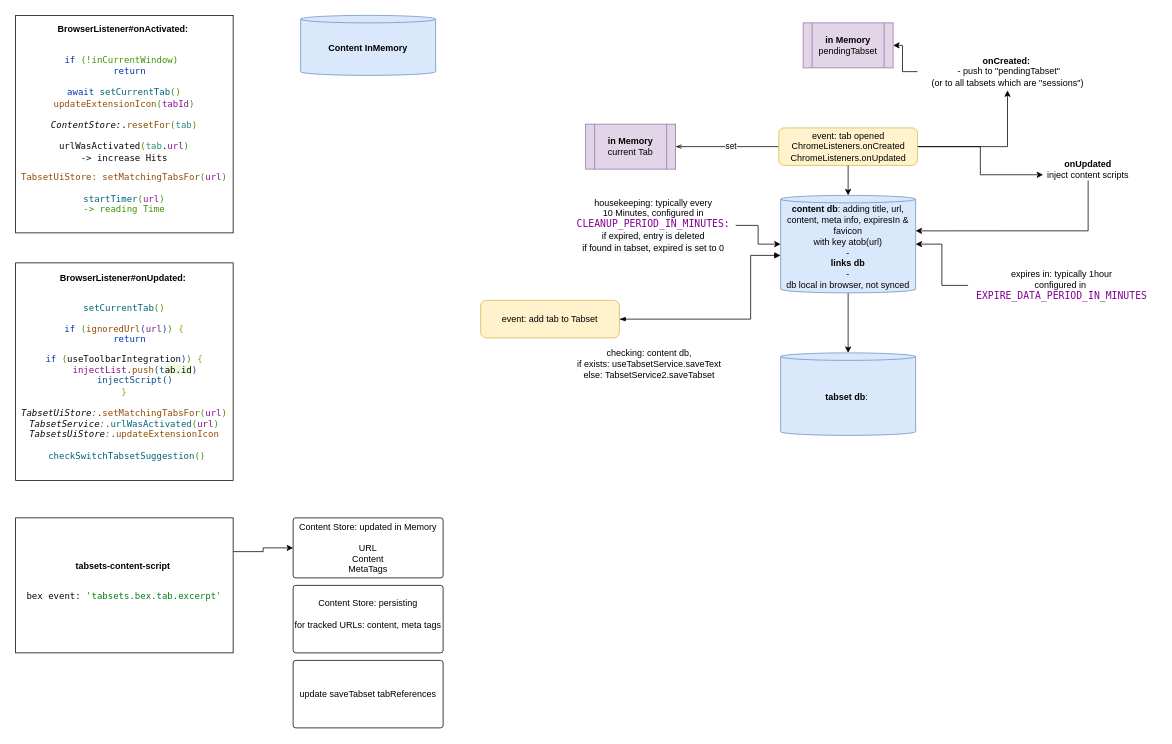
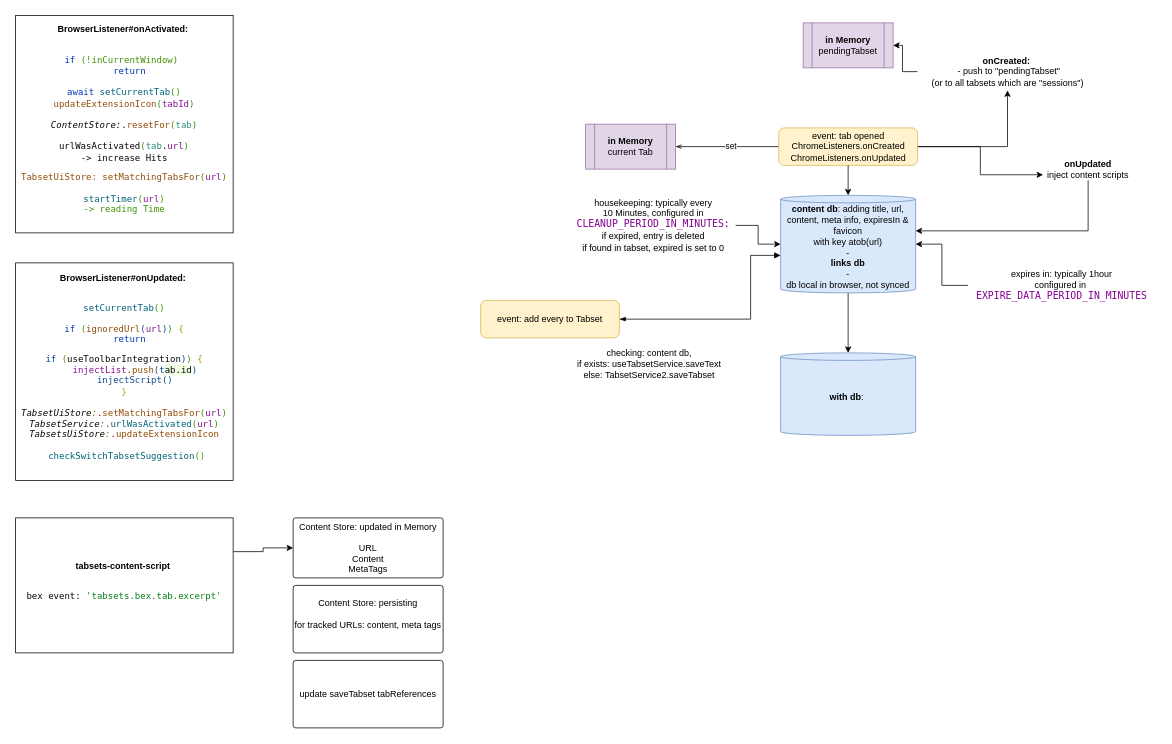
  <mxCell id="0" />
  <mxCell id="1" parent="0" />
  <mxCell id="2" style="edgeStyle=orthogonalEdgeStyle;rounded=0;orthogonalLoop=1;jettySize=auto;html=1;exitX=0;exitY=0.5;exitDx=0;exitDy=0;entryX=1;entryY=0.5;entryDx=0;entryDy=0;strokeColor=default;endArrow=openThin;endFill=0;" parent="1" source="6" target="16" edge="1"><mxGeometry relative="1" as="geometry" /></mxCell>
  <mxCell id="3" value="set" style="edgeLabel;html=1;align=center;verticalAlign=middle;resizable=0;points=[];" parent="2" vertex="1" connectable="0"><mxGeometry x="-0.069" y="-1" relative="1" as="geometry"><mxPoint as="offset" /></mxGeometry></mxCell>
  <mxCell id="4" style="edgeStyle=orthogonalEdgeStyle;rounded=0;orthogonalLoop=1;jettySize=auto;html=1;exitX=1;exitY=0.5;exitDx=0;exitDy=0;entryX=0.5;entryY=1;entryDx=0;entryDy=0;" parent="1" source="6" target="20" edge="1"><mxGeometry relative="1" as="geometry" /></mxCell>
  <mxCell id="5" style="edgeStyle=orthogonalEdgeStyle;rounded=0;orthogonalLoop=1;jettySize=auto;html=1;entryX=0;entryY=0.75;entryDx=0;entryDy=0;" parent="1" source="6" target="23" edge="1"><mxGeometry relative="1" as="geometry" /></mxCell>
  <mxCell id="6" value="event: tab opened&lt;br&gt;ChromeListeners.onCreated&lt;br&gt;ChromeListeners.onUpdated" style="rounded=1;whiteSpace=wrap;html=1;fillColor=#fff2cc;strokeColor=#d6b656;" parent="1" vertex="1"><mxGeometry x="1037.5" y="170" width="185" height="50" as="geometry" /></mxCell>
  <mxCell id="7" style="edgeStyle=orthogonalEdgeStyle;rounded=0;orthogonalLoop=1;jettySize=auto;html=1;entryX=0.5;entryY=0;entryDx=0;entryDy=0;entryPerimeter=0;" parent="1" source="8" target="15" edge="1"><mxGeometry relative="1" as="geometry" /></mxCell>
  <mxCell id="8" value="&lt;b&gt;content db&lt;/b&gt;: adding title, url, content, meta info, expiresIn &amp;amp; favicon&lt;br&gt;with key atob(url)&lt;br&gt;-&lt;br&gt;&lt;b&gt;links db&lt;/b&gt;&lt;br&gt;-&lt;br&gt;db local in browser, not synced" style="shape=cylinder3;whiteSpace=wrap;html=1;boundedLbl=1;backgroundOutline=1;size=5;fillColor=#dae8fc;strokeColor=#6c8ebf;" parent="1" vertex="1"><mxGeometry x="1040" y="260" width="180" height="130" as="geometry" /></mxCell>
  <mxCell id="9" value="" style="endArrow=classic;html=1;rounded=0;entryX=0.5;entryY=0;entryDx=0;entryDy=0;entryPerimeter=0;" parent="1" source="6" target="8" edge="1"><mxGeometry width="50" height="50" relative="1" as="geometry"><mxPoint x="1040" y="330" as="sourcePoint" /><mxPoint x="1090" y="280" as="targetPoint" /></mxGeometry></mxCell>
  <mxCell id="10" style="edgeStyle=orthogonalEdgeStyle;rounded=0;orthogonalLoop=1;jettySize=auto;html=1;exitX=0;exitY=0.5;exitDx=0;exitDy=0;entryX=1;entryY=0.5;entryDx=0;entryDy=0;entryPerimeter=0;" parent="1" source="11" target="8" edge="1"><mxGeometry relative="1" as="geometry" /></mxCell>
  <mxCell id="11" value="expires in: typically 1hour&lt;br&gt;configured in&amp;nbsp;&lt;br&gt;&lt;div style=&quot;background-color: rgb(255, 255, 255); color: rgb(8, 8, 8); font-family: &amp;quot;JetBrains Mono&amp;quot;, monospace; font-size: 9.8pt;&quot;&gt;&lt;span style=&quot;color:#830091;&quot;&gt;EXPIRE_DATA_PERIOD_IN_MINUTES&lt;/span&gt;&lt;/div&gt;" style="text;html=1;strokeColor=none;fillColor=none;align=center;verticalAlign=middle;whiteSpace=wrap;rounded=0;" parent="1" vertex="1"><mxGeometry x="1290" y="340" width="250" height="80" as="geometry" /></mxCell>
  <mxCell id="12" style="edgeStyle=orthogonalEdgeStyle;rounded=0;orthogonalLoop=1;jettySize=auto;html=1;exitX=1;exitY=0.5;exitDx=0;exitDy=0;" parent="1" source="13" target="8" edge="1"><mxGeometry relative="1" as="geometry" /></mxCell>
  <mxCell id="13" value="housekeeping: typically every&lt;br&gt;10 Minutes, configured in&lt;br&gt;&lt;div style=&quot;background-color: rgb(255, 255, 255); color: rgb(8, 8, 8); font-family: &amp;quot;JetBrains Mono&amp;quot;, monospace; font-size: 9.8pt;&quot;&gt;&lt;span style=&quot;color:#830091;&quot;&gt;CLEANUP_PERIOD_IN_MINUTES:&lt;br&gt;&lt;/span&gt;&lt;span style=&quot;color: rgb(0, 0, 0); font-family: Helvetica; font-size: 12px; background-color: rgb(248, 249, 250);&quot;&gt;if expired, entry is deleted&lt;/span&gt;&lt;span style=&quot;color:#830091;&quot;&gt;&lt;br&gt;&lt;/span&gt;&lt;/div&gt;&lt;div style=&quot;background-color: rgb(255, 255, 255); color: rgb(8, 8, 8); font-family: &amp;quot;JetBrains Mono&amp;quot;, monospace; font-size: 9.8pt;&quot;&gt;&lt;span style=&quot;color: rgb(0, 0, 0); font-family: Helvetica; font-size: 12px; background-color: rgb(248, 249, 250);&quot;&gt;if found in tabset, expired is set to 0&lt;/span&gt;&lt;/div&gt;" style="text;html=1;strokeColor=none;fillColor=none;align=center;verticalAlign=middle;whiteSpace=wrap;rounded=0;" parent="1" vertex="1"><mxGeometry x="761" y="260" width="219" height="80" as="geometry" /></mxCell>
  <mxCell id="14" style="edgeStyle=orthogonalEdgeStyle;orthogonalLoop=1;jettySize=auto;html=1;exitX=1;exitY=0.5;exitDx=0;exitDy=0;strokeColor=default;rounded=0;endArrow=block;endFill=1;entryX=0;entryY=0;entryDx=0;entryDy=80;entryPerimeter=0;startArrow=blockThin;startFill=1;" parent="1" source="17" target="8" edge="1"><mxGeometry relative="1" as="geometry"><mxPoint x="1130.5" y="450" as="targetPoint" /><Array as="points"><mxPoint x="1000" y="425" /><mxPoint x="1000" y="340" /></Array></mxGeometry></mxCell>
- <mxCell id="15" value="&lt;b&gt;tabset db&lt;/b&gt;:&amp;nbsp;" style="shape=cylinder3;whiteSpace=wrap;html=1;boundedLbl=1;backgroundOutline=1;size=5;fillColor=#dae8fc;strokeColor=#6c8ebf;" parent="1" vertex="1"><mxGeometry x="1040" y="470" width="180" height="110" as="geometry" /></mxCell>
+ <mxCell id="15" value="&lt;b&gt;with db&lt;/b&gt;:&amp;nbsp;" style="shape=cylinder3;whiteSpace=wrap;html=1;boundedLbl=1;backgroundOutline=1;size=5;fillColor=#dae8fc;strokeColor=#6c8ebf;" parent="1" vertex="1"><mxGeometry x="1040" y="470" width="180" height="110" as="geometry" /></mxCell>
  <mxCell id="16" value="&lt;b&gt;in Memory&lt;/b&gt;&lt;br&gt;current Tab" style="shape=process;whiteSpace=wrap;html=1;backgroundOutline=1;fillColor=#e1d5e7;strokeColor=#9673a6;" parent="1" vertex="1"><mxGeometry x="780" y="165" width="120" height="60" as="geometry" /></mxCell>
- <mxCell id="17" value="event: add tab to Tabset" style="rounded=1;whiteSpace=wrap;html=1;fillColor=#fff2cc;strokeColor=#d6b656;" parent="1" vertex="1"><mxGeometry x="640" y="400" width="185" height="50" as="geometry" /></mxCell>
+ <mxCell id="17" value="event: add every to Tabset" style="rounded=1;whiteSpace=wrap;html=1;fillColor=#fff2cc;strokeColor=#d6b656;" parent="1" vertex="1"><mxGeometry x="640" y="400" width="185" height="50" as="geometry" /></mxCell>
  <mxCell id="18" value="checking: content db, &lt;br&gt;if exists: useTabsetService.saveText&lt;br&gt;else: TabsetService2.saveTabset" style="text;html=1;strokeColor=none;fillColor=none;align=center;verticalAlign=middle;whiteSpace=wrap;rounded=0;" parent="1" vertex="1"><mxGeometry x="750" y="470" width="230" height="30" as="geometry" /></mxCell>
  <mxCell id="19" style="edgeStyle=orthogonalEdgeStyle;rounded=0;orthogonalLoop=1;jettySize=auto;html=1;entryX=1;entryY=0.5;entryDx=0;entryDy=0;" parent="1" source="20" target="21" edge="1"><mxGeometry relative="1" as="geometry" /></mxCell>
  <mxCell id="20" value="&lt;b&gt;onCreated:&amp;nbsp;&lt;br&gt;&lt;/b&gt;&amp;nbsp;- push to &quot;pendingTabset&quot;&lt;br&gt;(or to all tabsets which are &quot;sessions&quot;)" style="text;html=1;strokeColor=none;fillColor=none;align=center;verticalAlign=middle;whiteSpace=wrap;rounded=0;" parent="1" vertex="1"><mxGeometry x="1222.5" y="70" width="240" height="50" as="geometry" /></mxCell>
  <mxCell id="21" value="&lt;b&gt;in Memory&lt;br&gt;&lt;/b&gt;pendingTabset" style="shape=process;whiteSpace=wrap;html=1;backgroundOutline=1;fillColor=#e1d5e7;strokeColor=#9673a6;" parent="1" vertex="1"><mxGeometry x="1070" y="30" width="120" height="60" as="geometry" /></mxCell>
  <mxCell id="22" style="edgeStyle=orthogonalEdgeStyle;rounded=0;orthogonalLoop=1;jettySize=auto;html=1;entryX=1;entryY=0.364;entryDx=0;entryDy=0;entryPerimeter=0;exitX=0.5;exitY=1;exitDx=0;exitDy=0;" parent="1" source="23" target="8" edge="1"><mxGeometry relative="1" as="geometry" /></mxCell>
  <mxCell id="23" value="&lt;b&gt;onUpdated&lt;/b&gt;&lt;br&gt;inject content scripts" style="text;html=1;strokeColor=none;fillColor=none;align=center;verticalAlign=middle;whiteSpace=wrap;rounded=0;" parent="1" vertex="1"><mxGeometry x="1390" y="210" width="120" height="30" as="geometry" /></mxCell>
  <mxCell id="24" style="edgeStyle=orthogonalEdgeStyle;rounded=0;orthogonalLoop=1;jettySize=auto;html=1;exitX=1;exitY=0.25;exitDx=0;exitDy=0;entryX=0;entryY=0.5;entryDx=0;entryDy=0;" edge="1" parent="1" source="25" target="28"><mxGeometry relative="1" as="geometry" /></mxCell>
  <mxCell id="25" value="&lt;b&gt;tabsets-content-script&amp;nbsp;&lt;br&gt;&lt;/b&gt;&amp;nbsp;&lt;div&gt;&lt;div style=&quot;background-color: rgb(255, 255, 255); color: rgb(8, 8, 8);&quot;&gt;&lt;pre style=&quot;font-family: &amp;quot;JetBrains Mono&amp;quot;, monospace;&quot;&gt;&lt;font&gt;bex &lt;/font&gt;event&lt;span style=&quot;color: rgb(8, 8, 8); background-color: light-dark(rgb(255, 255, 255), rgb(18, 18, 18)); white-space: normal;&quot;&gt;:&amp;nbsp;&lt;/span&gt;&lt;span style=&quot;background-color: light-dark(rgb(255, 255, 255), rgb(18, 18, 18)); white-space: normal; color: rgb(6, 125, 23);&quot;&gt;'tabsets.bex.tab.excerpt'&lt;/span&gt;&lt;/pre&gt;&lt;/div&gt;&lt;/div&gt;" style="rounded=0;whiteSpace=wrap;html=1;" vertex="1" parent="1"><mxGeometry x="20" y="690" width="290" height="180" as="geometry" /></mxCell>
  <mxCell id="26" value="&lt;b&gt;BrowserListener#onActivated:&amp;nbsp;&lt;br&gt;&lt;/b&gt;&amp;nbsp;&lt;div&gt;&lt;div style=&quot;background-color: rgb(255, 255, 255); color: rgb(8, 8, 8);&quot;&gt;&lt;pre style=&quot;font-family: &amp;quot;JetBrains Mono&amp;quot;, monospace;&quot;&gt;&lt;span style=&quot;color: rgb(0, 51, 179);&quot;&gt;if &lt;/span&gt;&lt;span style=&quot;color: rgb(63, 145, 1);&quot;&gt;(&lt;/span&gt;&lt;span style=&quot;color: rgb(63, 145, 1);&quot;&gt;&lt;font&gt;!inCurrentWindow&lt;/font&gt;&lt;/span&gt;&lt;span style=&quot;color: rgb(63, 145, 1);&quot;&gt;) &lt;/span&gt;&lt;span style=&quot;color: rgb(188, 11, 162);&quot;&gt;&lt;br&gt;&lt;/span&gt;&lt;span style=&quot;color: rgb(188, 11, 162);&quot;&gt;  &lt;/span&gt;&lt;span style=&quot;color: rgb(0, 51, 179);&quot;&gt;return&lt;br&gt;&lt;/span&gt;&lt;span style=&quot;color: rgb(188, 11, 162);&quot;&gt;&lt;br&gt;&lt;/span&gt;&lt;span style=&quot;color: rgb(0, 51, 179);&quot;&gt;await &lt;/span&gt;&lt;span style=&quot;color: rgb(0, 98, 122);&quot;&gt;setCurrentTab&lt;/span&gt;&lt;span style=&quot;color: rgb(63, 145, 1);&quot;&gt;()&lt;br&gt;&lt;/span&gt;&lt;span style=&quot;color: rgb(145, 76, 7);&quot;&gt;updateExtensionIcon&lt;/span&gt;&lt;span style=&quot;color: rgb(63, 145, 1);&quot;&gt;(&lt;/span&gt;&lt;span style=&quot;color: rgb(135, 16, 148);&quot;&gt;tabId&lt;/span&gt;&lt;span style=&quot;color: rgb(63, 145, 1);&quot;&gt;)&lt;br&gt;&lt;/span&gt;&lt;span style=&quot;color: rgb(140, 140, 140); font-style: italic;&quot;&gt;&lt;br&gt;&lt;/span&gt;&lt;font&gt;&lt;i&gt;ContentStore:&lt;/i&gt;&lt;/font&gt;&lt;font&gt;.&lt;/font&gt;&lt;span style=&quot;color: rgb(145, 76, 7);&quot;&gt;resetFor&lt;/span&gt;&lt;span style=&quot;color: rgb(63, 145, 1);&quot;&gt;(&lt;/span&gt;&lt;span style=&quot;color: rgb(42, 140, 124);&quot;&gt;tab&lt;/span&gt;&lt;span style=&quot;color: rgb(63, 145, 1);&quot;&gt;)&lt;br&gt;&lt;/span&gt;&lt;br&gt;urlWasActivated&lt;span style=&quot;background-color: light-dark(rgb(255, 255, 255), rgb(18, 18, 18)); white-space: normal; color: rgb(63, 145, 1);&quot;&gt;(&lt;/span&gt;&lt;span style=&quot;background-color: light-dark(rgb(255, 255, 255), rgb(18, 18, 18)); white-space: normal; color: rgb(42, 140, 124);&quot;&gt;tab&lt;/span&gt;&lt;font style=&quot;background-color: light-dark(rgb(255, 255, 255), rgb(18, 18, 18)); white-space: normal;&quot;&gt;.&lt;/font&gt;&lt;span style=&quot;background-color: light-dark(rgb(255, 255, 255), rgb(18, 18, 18)); white-space: normal; color: rgb(135, 16, 148);&quot;&gt;url&lt;/span&gt;&lt;span style=&quot;background-color: light-dark(rgb(255, 255, 255), rgb(18, 18, 18)); white-space: normal; color: rgb(63, 145, 1);&quot;&gt;)&lt;br&gt;&lt;/span&gt;-&amp;gt; increase Hits&lt;/pre&gt;&lt;pre style=&quot;font-family: &amp;quot;JetBrains Mono&amp;quot;, monospace;&quot;&gt;&lt;span style=&quot;color: rgb(145, 76, 7);&quot;&gt;TabsetUiStore: setMatchingTabsFor&lt;/span&gt;&lt;span style=&quot;color: rgb(63, 145, 1);&quot;&gt;(&lt;/span&gt;&lt;span style=&quot;color: rgb(135, 16, 148);&quot;&gt;url&lt;/span&gt;&lt;span style=&quot;color: rgb(63, 145, 1);&quot;&gt;)&lt;/span&gt;&lt;span style=&quot;color: rgb(63, 145, 1);&quot;&gt;&lt;br&gt;&lt;/span&gt;&lt;span style=&quot;color: rgb(0, 98, 122);&quot;&gt;&lt;br&gt;startTimer&lt;/span&gt;&lt;span style=&quot;color: rgb(63, 145, 1);&quot;&gt;(&lt;/span&gt;&lt;span style=&quot;color: rgb(135, 16, 148);&quot;&gt;url&lt;/span&gt;&lt;span style=&quot;color: rgb(63, 145, 1);&quot;&gt;)&lt;br&gt;-&amp;gt; reading Time&lt;/span&gt;&lt;/pre&gt;&lt;/div&gt;&lt;/div&gt;" style="whiteSpace=wrap;html=1;aspect=fixed;" vertex="1" parent="1"><mxGeometry x="20" y="20" width="290" height="290" as="geometry" /></mxCell>
  <mxCell id="27" value="&lt;b&gt;BrowserListener#onUpdated:&amp;nbsp;&lt;br&gt;&lt;/b&gt;&amp;nbsp;&lt;div&gt;&lt;div style=&quot;background-color: rgb(255, 255, 255); color: rgb(8, 8, 8);&quot;&gt;&lt;pre style=&quot;color: light-dark(rgb(8, 8, 8), rgb(230, 230, 230)); font-family: &amp;quot;JetBrains Mono&amp;quot;, monospace;&quot;&gt;&lt;span style=&quot;color: rgb(0, 98, 122);&quot;&gt;setCurrentTab&lt;/span&gt;&lt;span style=&quot;color: rgb(63, 145, 1);&quot;&gt;()&lt;/span&gt;&lt;/pre&gt;&lt;pre style=&quot;color: light-dark(rgb(8, 8, 8), rgb(230, 230, 230)); font-family: &amp;quot;JetBrains Mono&amp;quot;, monospace;&quot;&gt;&lt;div&gt;&lt;pre style=&quot;font-family:'JetBrains Mono',monospace;font-size:9,8pt;&quot;&gt;&lt;span style=&quot;color: rgb(0, 51, 179);&quot;&gt;if &lt;/span&gt;&lt;span style=&quot;color: rgb(63, 145, 1);&quot;&gt;(&lt;/span&gt;&lt;span style=&quot;color: rgb(145, 76, 7);&quot;&gt;ignoredUrl&lt;/span&gt;&lt;span style=&quot;color: rgb(14, 74, 142);&quot;&gt;(&lt;/span&gt;&lt;span style=&quot;color: rgb(135, 16, 148);&quot;&gt;url&lt;/span&gt;&lt;span style=&quot;color: rgb(14, 74, 142);&quot;&gt;)&lt;/span&gt;&lt;span style=&quot;color: rgb(63, 145, 1);&quot;&gt;) &lt;/span&gt;&lt;span style=&quot;color: rgb(180, 150, 10);&quot;&gt;{&lt;br&gt;&lt;/span&gt;&lt;span style=&quot;color: rgb(180, 150, 10);&quot;&gt;  &lt;/span&gt;&lt;span style=&quot;color: rgb(0, 51, 179);&quot;&gt;return&lt;/span&gt;&lt;/pre&gt;&lt;/div&gt;&lt;/pre&gt;&lt;pre style=&quot;font-family: &amp;quot;JetBrains Mono&amp;quot;, monospace;&quot;&gt;&lt;div style=&quot;&quot;&gt;&lt;pre style=&quot;font-family: &amp;quot;JetBrains Mono&amp;quot;, monospace;&quot;&gt;&lt;span style=&quot;color: rgb(0, 51, 179);&quot;&gt;if &lt;/span&gt;&lt;span style=&quot;color: rgb(63, 145, 1);&quot;&gt;(&lt;/span&gt;&lt;font color=&quot;#080808&quot;&gt;useToolbarIntegration&lt;/font&gt;&lt;span style=&quot;color: rgb(14, 74, 142);&quot;&gt;)&lt;/span&gt;&lt;span style=&quot;color: rgb(63, 145, 1);&quot;&gt;) &lt;/span&gt;&lt;span style=&quot;color: rgb(180, 150, 10);&quot;&gt;{&lt;br&gt;&lt;/span&gt;&lt;span style=&quot;color: rgb(180, 150, 10);&quot;&gt;  &lt;/span&gt;&lt;span style=&quot;color: rgb(140, 140, 140); font-style: italic;&quot;&gt;  &lt;/span&gt;&lt;span style=&quot;color: rgb(135, 16, 148);&quot;&gt;injectList&lt;/span&gt;&lt;font color=&quot;rgba(0, 0, 0, 0)&quot;&gt;.&lt;/font&gt;&lt;span style=&quot;color: rgb(145, 76, 7);&quot;&gt;push&lt;/span&gt;&lt;span style=&quot;color: rgb(14, 74, 142);&quot;&gt;(t&lt;/span&gt;&lt;span style=&quot;color: light-dark(rgb(8, 8, 8), rgb(230, 230, 230)); background-color: rgb(240, 255, 225);&quot;&gt;ab.id&lt;/span&gt;&lt;span style=&quot;color: rgb(14, 74, 142);&quot;&gt;)&lt;br&gt;&lt;/span&gt;&lt;span style=&quot;color: rgb(14, 74, 142);&quot;&gt;  &lt;/span&gt;&lt;span style=&quot;color: rgb(14, 74, 142);&quot;&gt;  injectScript()&lt;/span&gt;&lt;span style=&quot;color: rgb(140, 140, 140); font-style: italic;&quot;&gt;&lt;br&gt;&lt;/span&gt;&lt;span style=&quot;color: rgb(180, 150, 10);&quot;&gt;}&lt;br&gt;&lt;br&gt;&lt;/span&gt;&lt;span style=&quot;color: rgb(63, 145, 1);&quot;&gt;&lt;i style=&quot;&quot;&gt;&lt;font color=&quot;#080808&quot;&gt;TabsetUiStore&lt;/font&gt;&lt;font color=&quot;#3f9101&quot;&gt;:&lt;/font&gt;&lt;/i&gt;&lt;/span&gt;&lt;font color=&quot;rgba(0, 0, 0, 0)&quot;&gt;.&lt;/font&gt;&lt;span style=&quot;color: rgb(145, 76, 7);&quot;&gt;setMatchingTabsFor&lt;/span&gt;&lt;span style=&quot;color: rgb(63, 145, 1);&quot;&gt;(&lt;/span&gt;&lt;span style=&quot;color: rgb(135, 16, 148);&quot;&gt;url&lt;/span&gt;&lt;span style=&quot;color: rgb(63, 145, 1);&quot;&gt;)&lt;br&gt;&lt;/span&gt;&lt;span style=&quot;color: light-dark(rgb(8, 8, 8), rgb(230, 230, 230)); font-style: italic;&quot;&gt;TabsetService&lt;/span&gt;&lt;span style=&quot;font-style: italic;&quot;&gt;&lt;font color=&quot;#3f9101&quot;&gt;:&lt;/font&gt;&lt;/span&gt;&lt;font color=&quot;rgba(0, 0, 0, 0)&quot;&gt;.&lt;/font&gt;&lt;span style=&quot;color: rgb(0, 98, 122);&quot;&gt;urlWasActivated&lt;/span&gt;&lt;span style=&quot;color: rgb(63, 145, 1);&quot;&gt;(&lt;/span&gt;&lt;span style=&quot;color: rgb(135, 16, 148);&quot;&gt;url&lt;/span&gt;&lt;span style=&quot;color: rgb(63, 145, 1);&quot;&gt;)&lt;br&gt;&lt;/span&gt;&lt;span style=&quot;color: light-dark(rgb(8, 8, 8), rgb(230, 230, 230)); font-style: italic;&quot;&gt;TabsetsUiStore&lt;/span&gt;&lt;span style=&quot;font-style: italic;&quot;&gt;&lt;font color=&quot;#3f9101&quot;&gt;:&lt;/font&gt;&lt;/span&gt;&lt;font color=&quot;rgba(0, 0, 0, 0)&quot;&gt;.&lt;/font&gt;&lt;span style=&quot;color: rgb(145, 76, 7);&quot;&gt;updateExtensionIcon&lt;/span&gt;&lt;span style=&quot;color: rgb(63, 145, 1);&quot;&gt;&lt;br&gt;&lt;/span&gt;&lt;span style=&quot;color: rgb(63, 145, 1);&quot;&gt;&lt;br&gt;&lt;/span&gt;&lt;span style=&quot;color: rgb(0, 51, 179);&quot;&gt; &lt;/span&gt;&lt;span style=&quot;color: rgb(0, 98, 122);&quot;&gt;checkSwitchTabsetSuggestion&lt;/span&gt;&lt;span style=&quot;color: rgb(63, 145, 1);&quot;&gt;(&lt;/span&gt;&lt;span style=&quot;color: rgb(63, 145, 1);&quot;&gt;)&lt;/span&gt;&lt;/pre&gt;&lt;/div&gt;&lt;/pre&gt;&lt;/div&gt;&lt;/div&gt;" style="whiteSpace=wrap;html=1;aspect=fixed;" vertex="1" parent="1"><mxGeometry x="20" y="350" width="290" height="290" as="geometry" /></mxCell>
  <mxCell id="28" value="Content Store:&amp;nbsp;&lt;span style=&quot;background-color: transparent; color: light-dark(rgb(0, 0, 0), rgb(255, 255, 255));&quot;&gt;updated in Memory&lt;br&gt;&lt;br&gt;&lt;/span&gt;&lt;div&gt;URL&lt;br&gt;Content&lt;br&gt;MetaTags&lt;/div&gt;" style="rounded=1;whiteSpace=wrap;html=1;arcSize=4;" vertex="1" parent="1"><mxGeometry x="390" y="690" width="200" height="80" as="geometry" /></mxCell>
  <mxCell id="29" value="Content Store:&amp;nbsp;&lt;span style=&quot;background-color: transparent; color: light-dark(rgb(0, 0, 0), rgb(255, 255, 255));&quot;&gt;persisting&lt;br&gt;&lt;br&gt;&lt;/span&gt;&lt;div&gt;for tracked URLs: content, meta tags&lt;/div&gt;&lt;div&gt;&lt;br&gt;&lt;/div&gt;" style="rounded=1;whiteSpace=wrap;html=1;arcSize=4;" vertex="1" parent="1"><mxGeometry x="390" y="780" width="200" height="90" as="geometry" /></mxCell>
  <mxCell id="30" value="&lt;div&gt;update saveTabset tabReferences&lt;/div&gt;" style="rounded=1;whiteSpace=wrap;html=1;arcSize=4;" vertex="1" parent="1"><mxGeometry x="390" y="880" width="200" height="90" as="geometry" /></mxCell>
- <mxCell id="31" value="&lt;b&gt;Content InMemory&lt;/b&gt;" style="shape=cylinder3;whiteSpace=wrap;html=1;boundedLbl=1;backgroundOutline=1;size=5;fillColor=#dae8fc;strokeColor=#6c8ebf;" vertex="1" parent="1"><mxGeometry x="400" y="20" width="180" height="80" as="geometry" /></mxCell>
